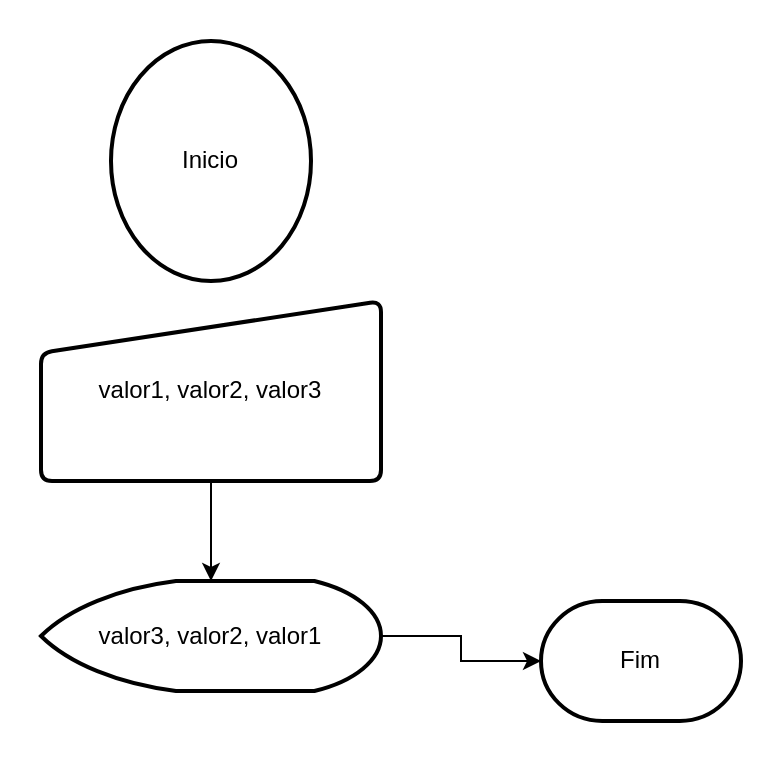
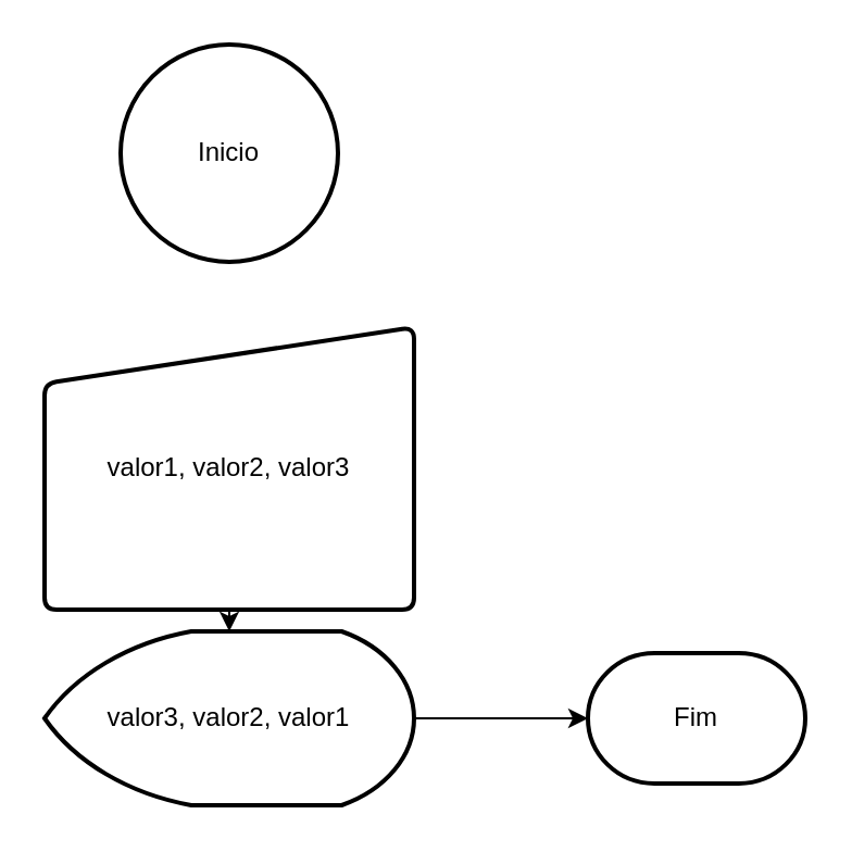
  <mxCell id="0" />
  <mxCell id="1" parent="0" />
- <mxCell id="2" value="Inicio" style="strokeWidth=2;html=1;shape=mxgraph.flowchart.start_2;whiteSpace=wrap;" vertex="1" parent="1"><mxGeometry x="55" y="20" width="100" height="120" as="geometry" /></mxCell>
+ <mxCell id="2" value="Inicio" style="strokeWidth=2;html=1;shape=mxgraph.flowchart.start_2;whiteSpace=wrap;" vertex="1" parent="1"><mxGeometry x="55" y="20" width="100" height="100" as="geometry" /></mxCell>
  <mxCell id="3" value="" style="edgeStyle=orthogonalEdgeStyle;rounded=0;orthogonalLoop=1;jettySize=auto;html=1;" edge="1" parent="1" source="4" target="6"><mxGeometry relative="1" as="geometry" /></mxCell>
- <mxCell id="4" value="valor1, valor2, valor3" style="html=1;strokeWidth=2;shape=manualInput;whiteSpace=wrap;rounded=1;size=26;arcSize=11;" vertex="1" parent="1"><mxGeometry x="20" y="150" width="170" height="90" as="geometry" /></mxCell>
+ <mxCell id="4" value="valor1, valor2, valor3" style="html=1;strokeWidth=2;shape=manualInput;whiteSpace=wrap;rounded=1;size=26;arcSize=11;" vertex="1" parent="1"><mxGeometry x="20" y="150" width="170" height="130" as="geometry" /></mxCell>
  <mxCell id="5" value="" style="edgeStyle=orthogonalEdgeStyle;rounded=0;orthogonalLoop=1;jettySize=auto;html=1;" edge="1" parent="1" source="6" target="7"><mxGeometry relative="1" as="geometry" /></mxCell>
- <mxCell id="6" value="valor3, valor2, valor1" style="strokeWidth=2;html=1;shape=mxgraph.flowchart.display;whiteSpace=wrap;" vertex="1" parent="1"><mxGeometry x="20" y="290" width="170" height="55" as="geometry" /></mxCell>
+ <mxCell id="6" value="valor3, valor2, valor1" style="strokeWidth=2;html=1;shape=mxgraph.flowchart.display;whiteSpace=wrap;" vertex="1" parent="1"><mxGeometry x="20" y="290" width="170" height="80" as="geometry" /></mxCell>
  <mxCell id="7" value="Fim" style="strokeWidth=2;html=1;shape=mxgraph.flowchart.terminator;whiteSpace=wrap;" vertex="1" parent="1"><mxGeometry x="270" y="300" width="100" height="60" as="geometry" /></mxCell>
